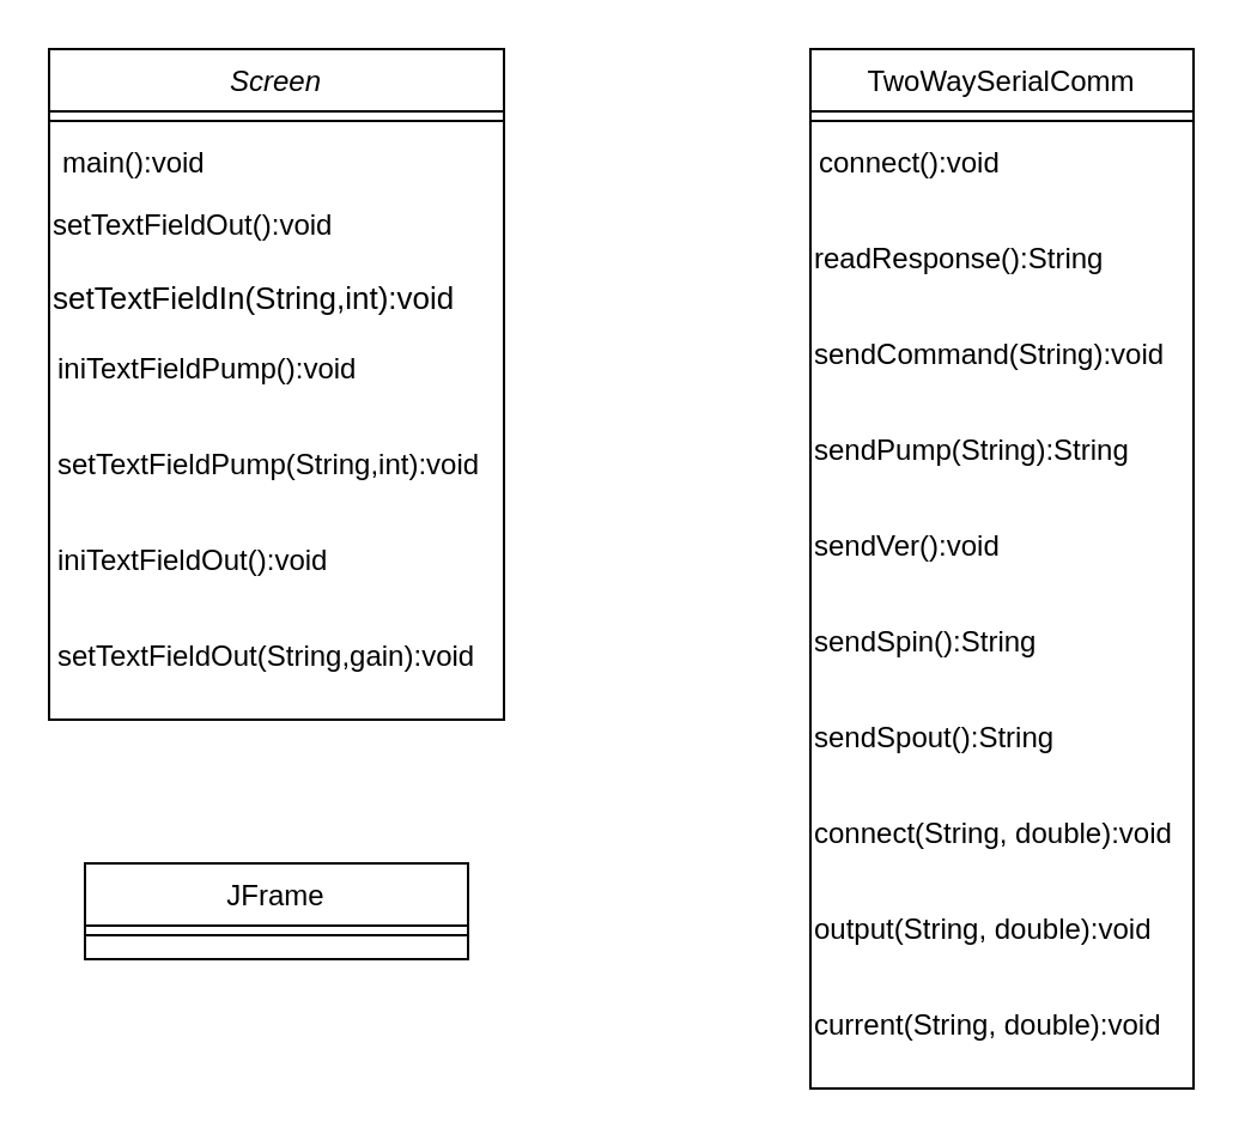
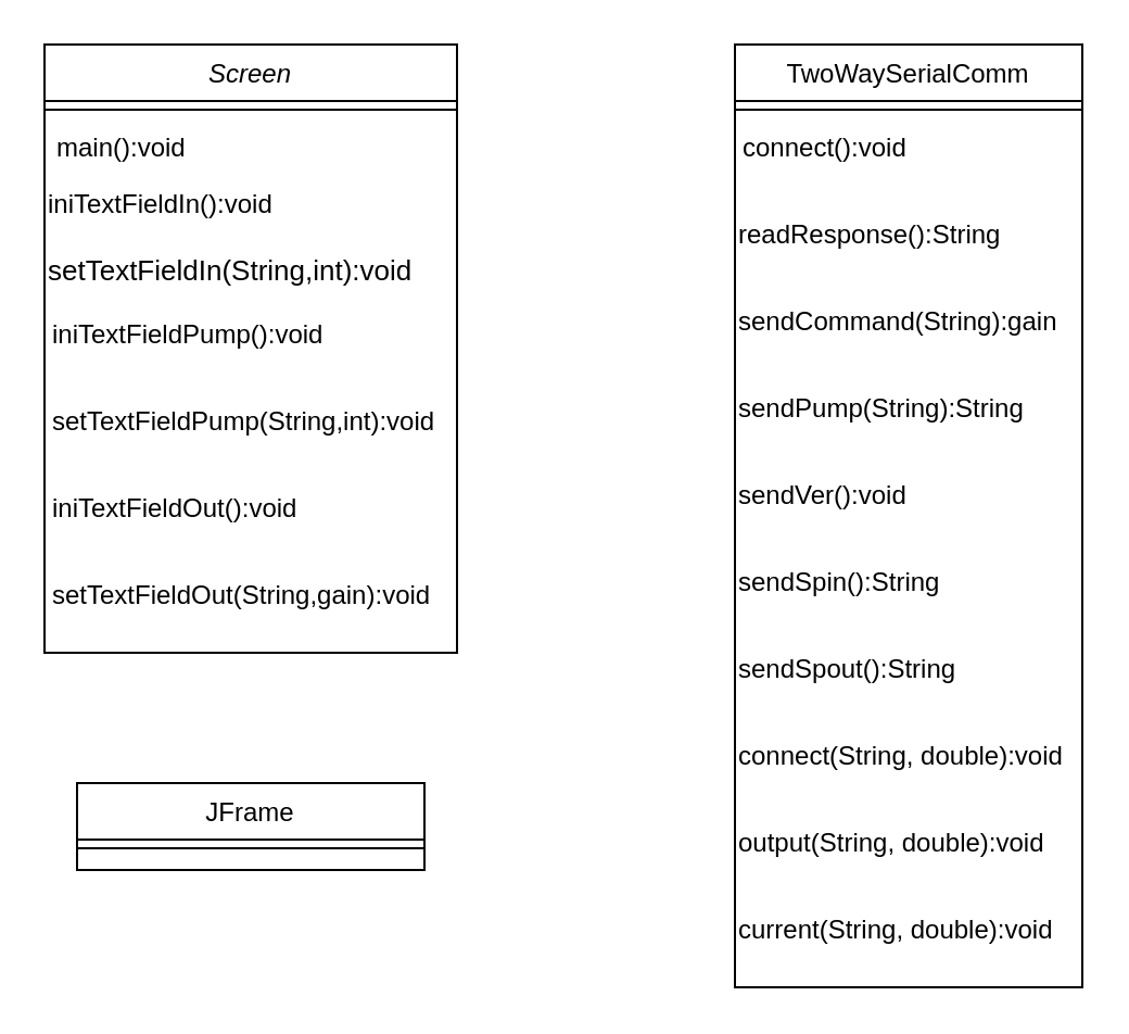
  <mxCell id="0" />
  <mxCell id="1" parent="0" />
  <mxCell id="2" value="Screen" style="swimlane;fontStyle=2;align=center;verticalAlign=top;childLayout=stackLayout;horizontal=1;startSize=26;horizontalStack=0;resizeParent=1;resizeLast=0;collapsible=1;marginBottom=0;rounded=0;shadow=0;strokeWidth=1;" parent="1" vertex="1"><mxGeometry x="20" y="20" width="190" height="280" as="geometry"><mxRectangle x="230" y="140" width="160" height="26" as="alternateBounds" /></mxGeometry></mxCell>
  <mxCell id="3" value="" style="line;html=1;strokeWidth=1;align=left;verticalAlign=middle;spacingTop=-1;spacingLeft=3;spacingRight=3;rotatable=0;labelPosition=right;points=[];portConstraint=eastwest;" parent="2" vertex="1"><mxGeometry y="26" width="190" height="8" as="geometry" /></mxCell>
  <mxCell id="4" value="main():void" style="text;align=left;verticalAlign=top;spacingLeft=4;spacingRight=4;overflow=hidden;rotatable=0;points=[[0,0.5],[1,0.5]];portConstraint=eastwest;fontSize=12;" parent="2" vertex="1"><mxGeometry y="34" width="190" height="26" as="geometry" /></mxCell>
- <mxCell id="5" value="&lt;font style=&quot;font-size: 12px;&quot;&gt;setTextFieldOut():void&lt;/font&gt;" style="text;whiteSpace=wrap;html=1;" vertex="1" parent="2"><mxGeometry y="60" width="190" height="30" as="geometry" /></mxCell>
+ <mxCell id="5" value="&lt;font style=&quot;font-size: 12px;&quot;&gt;iniTextFieldIn():void&lt;/font&gt;" style="text;whiteSpace=wrap;html=1;" vertex="1" parent="2"><mxGeometry y="60" width="190" height="30" as="geometry" /></mxCell>
  <mxCell id="6" value="&lt;font style=&quot;font-size: 13px;&quot;&gt;setTextFieldIn(String,int):void&lt;/font&gt;" style="text;whiteSpace=wrap;html=1;" vertex="1" parent="2"><mxGeometry y="90" width="190" height="30" as="geometry" /></mxCell>
  <mxCell id="7" value="&lt;span style=&quot;background-color:#ffffff;padding:0px 0px 0px 2px;&quot;&gt;&lt;span style=&quot;color: rgb(0, 0, 0); background-color: rgb(255, 255, 255);&quot;&gt;&lt;span style=&quot;color: rgb(0, 0, 0);&quot;&gt;&lt;font style=&quot;font-size: 12px;&quot;&gt;iniTextFieldPump():void&lt;/font&gt;&lt;/span&gt;&lt;/span&gt;&lt;/span&gt;" style="text;whiteSpace=wrap;html=1;" vertex="1" parent="2"><mxGeometry y="120" width="190" height="40" as="geometry" /></mxCell>
  <mxCell id="8" value="&lt;span style=&quot;padding: 0px 0px 0px 2px;&quot;&gt;&lt;span style=&quot;color: rgb(0, 0, 0); background-color: rgb(255, 255, 255);&quot;&gt;&lt;font size=&quot;1&quot; style=&quot;&quot; face=&quot;Helvetica&quot;&gt;&lt;span style=&quot;color: rgb(0, 0, 0);&quot;&gt;&lt;/span&gt;&lt;span style=&quot;color: rgb(0, 0, 0); font-size: 12px;&quot;&gt;setTextFieldPump(String,int):void&lt;/span&gt;&lt;/font&gt;&lt;/span&gt;&lt;/span&gt;" style="text;whiteSpace=wrap;html=1;" vertex="1" parent="2"><mxGeometry y="160" width="190" height="40" as="geometry" /></mxCell>
  <mxCell id="9" value="&lt;span style=&quot;padding: 0px 0px 0px 2px;&quot;&gt;&lt;span style=&quot;color: rgb(0, 0, 0);&quot;&gt;&lt;span style=&quot;color: rgb(0, 0, 0);&quot;&gt;&lt;font style=&quot;font-size: 12px;&quot; face=&quot;Helvetica&quot;&gt;iniTextFieldOut():void&lt;/font&gt;&lt;/span&gt;&lt;/span&gt;&lt;/span&gt;" style="text;whiteSpace=wrap;html=1;" vertex="1" parent="2"><mxGeometry y="200" width="190" height="40" as="geometry" /></mxCell>
  <mxCell id="10" value="&lt;span style=&quot;padding: 0px 0px 0px 2px;&quot;&gt;&lt;span style=&quot;color: rgb(0, 0, 0);&quot;&gt;&lt;font size=&quot;1&quot;&gt;&lt;span style=&quot;color: rgb(0, 0, 0);&quot;&gt;&lt;/span&gt;&lt;span style=&quot;color: rgb(0, 0, 0); font-size: 12px;&quot;&gt;setTextFieldOut(String,gain):void&lt;/span&gt;&lt;/font&gt;&lt;/span&gt;&lt;/span&gt;" style="text;whiteSpace=wrap;html=1;" vertex="1" parent="2"><mxGeometry y="240" width="190" height="40" as="geometry" /></mxCell>
  <mxCell id="11" value="JFrame" style="swimlane;fontStyle=0;align=center;verticalAlign=top;childLayout=stackLayout;horizontal=1;startSize=26;horizontalStack=0;resizeParent=1;resizeLast=0;collapsible=1;marginBottom=0;rounded=0;shadow=0;strokeWidth=1;" parent="1" vertex="1"><mxGeometry x="35" y="360" width="160" height="40" as="geometry"><mxRectangle x="130" y="380" width="160" height="26" as="alternateBounds" /></mxGeometry></mxCell>
  <mxCell id="12" value="" style="line;html=1;strokeWidth=1;align=left;verticalAlign=middle;spacingTop=-1;spacingLeft=3;spacingRight=3;rotatable=0;labelPosition=right;points=[];portConstraint=eastwest;" parent="11" vertex="1"><mxGeometry y="26" width="160" height="8" as="geometry" /></mxCell>
  <mxCell id="13" value="TwoWaySerialComm" style="swimlane;fontStyle=0;align=center;verticalAlign=top;childLayout=stackLayout;horizontal=1;startSize=26;horizontalStack=0;resizeParent=1;resizeLast=0;collapsible=1;marginBottom=0;rounded=0;shadow=0;strokeWidth=1;" parent="1" vertex="1"><mxGeometry x="338" y="20" width="160" height="434" as="geometry"><mxRectangle x="550" y="140" width="160" height="26" as="alternateBounds" /></mxGeometry></mxCell>
  <mxCell id="14" value="" style="line;html=1;strokeWidth=1;align=left;verticalAlign=middle;spacingTop=-1;spacingLeft=3;spacingRight=3;rotatable=0;labelPosition=right;points=[];portConstraint=eastwest;" parent="13" vertex="1"><mxGeometry y="26" width="160" height="8" as="geometry" /></mxCell>
  <mxCell id="15" value="&lt;span style=&quot;padding: 0px 0px 0px 2px;&quot;&gt;&lt;span style=&quot;color: rgb(0, 0, 0);&quot;&gt;&lt;font face=&quot;Helvetica&quot; style=&quot;&quot; size=&quot;1&quot;&gt;&lt;span style=&quot;color: rgb(0, 0, 0);&quot;&gt;&lt;/span&gt;&lt;span style=&quot;color: rgb(0, 0, 0); font-size: 12px;&quot;&gt;connect():void&lt;/span&gt;&lt;/font&gt;&lt;/span&gt;&lt;/span&gt;" style="text;whiteSpace=wrap;html=1;" vertex="1" parent="13"><mxGeometry y="34" width="160" height="40" as="geometry" /></mxCell>
  <mxCell id="16" value="readResponse():String" style="text;whiteSpace=wrap;" vertex="1" parent="13"><mxGeometry y="74" width="160" height="40" as="geometry" /></mxCell>
- <mxCell id="17" value="sendCommand(String):void" style="text;whiteSpace=wrap;" vertex="1" parent="13"><mxGeometry y="114" width="160" height="40" as="geometry" /></mxCell>
+ <mxCell id="17" value="sendCommand(String):gain" style="text;whiteSpace=wrap;" vertex="1" parent="13"><mxGeometry y="114" width="160" height="40" as="geometry" /></mxCell>
  <mxCell id="18" value="sendPump(String):String" style="text;whiteSpace=wrap;" vertex="1" parent="13"><mxGeometry y="154" width="160" height="40" as="geometry" /></mxCell>
  <mxCell id="19" value="sendVer():void" style="text;whiteSpace=wrap;" vertex="1" parent="13"><mxGeometry y="194" width="160" height="40" as="geometry" /></mxCell>
  <mxCell id="20" value="sendSpin():String" style="text;whiteSpace=wrap;" vertex="1" parent="13"><mxGeometry y="234" width="160" height="40" as="geometry" /></mxCell>
  <mxCell id="21" value="sendSpout():String" style="text;whiteSpace=wrap;" vertex="1" parent="13"><mxGeometry y="274" width="160" height="40" as="geometry" /></mxCell>
  <mxCell id="22" value="connect(String, double):void" style="text;whiteSpace=wrap;" vertex="1" parent="13"><mxGeometry y="314" width="160" height="40" as="geometry" /></mxCell>
  <mxCell id="23" value="output(String, double):void" style="text;whiteSpace=wrap;" vertex="1" parent="13"><mxGeometry y="354" width="160" height="40" as="geometry" /></mxCell>
  <mxCell id="24" value="current(String, double):void" style="text;whiteSpace=wrap;" vertex="1" parent="13"><mxGeometry y="394" width="160" height="40" as="geometry" /></mxCell>
